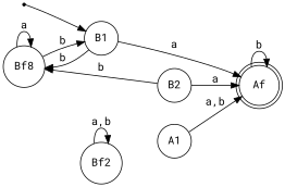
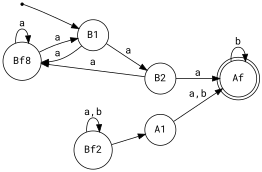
  digraph {
    fontname="Roboto Mono"
    rankdir=LR
    node [fontname="Roboto Mono" shape=circle]
    edge [fontname="Roboto Mono"]
    n1 [label=Bf8]
    B1
    B2
    Bf2
    A1
    Af [shape=doublecircle]
    Bi [shape=point]
    n1 -> n1 [label=a]
-   n1 -> B1 [label=b]
-   B1 -> n1 [label=b]
-   B1 -> Af [label=a]
-   B2 -> n1 [label=b]
+   n1 -> B1 [label=a]
+   B1 -> n1 [label=a]
+   B1 -> B2 [label=a]
+   B2 -> n1 [label=a]
    B2 -> Af [label=a]
    Bf2 -> Bf2 [label="a,b"]
+   Bf2 -> A1
    A1 -> Af [label="a,b"]
    Af -> Af [label=b]
    Bi -> B1
  }
